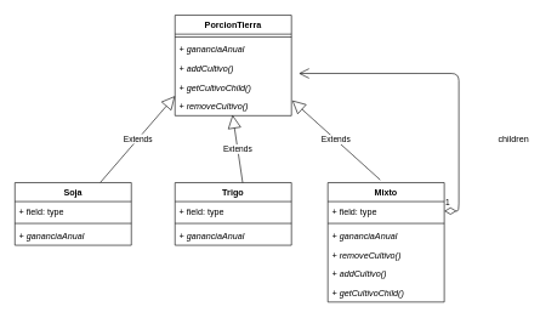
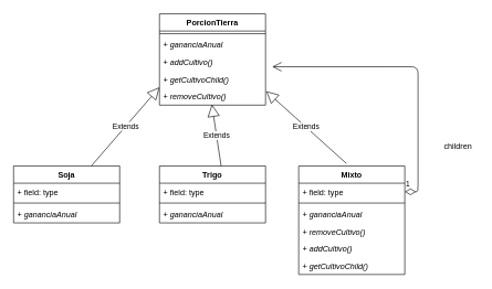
  <mxCell id="0" />
  <mxCell id="1" parent="0" />
  <mxCell id="2" value="PorcionTierra" style="swimlane;fontStyle=1;align=center;verticalAlign=top;childLayout=stackLayout;horizontal=1;startSize=26;horizontalStack=0;resizeParent=1;resizeParentMax=0;resizeLast=0;collapsible=1;marginBottom=0;" vertex="1" parent="1"><mxGeometry x="240" y="20" width="160" height="138" as="geometry" /></mxCell>
  <mxCell id="3" value="" style="line;strokeWidth=1;fillColor=none;align=left;verticalAlign=middle;spacingTop=-1;spacingLeft=3;spacingRight=3;rotatable=0;labelPosition=right;points=[];portConstraint=eastwest;" vertex="1" parent="2"><mxGeometry y="26" width="160" height="8" as="geometry" /></mxCell>
  <mxCell id="4" value="+ gananciaAnual" style="text;strokeColor=none;fillColor=none;align=left;verticalAlign=top;spacingLeft=4;spacingRight=4;overflow=hidden;rotatable=0;points=[[0,0.5],[1,0.5]];portConstraint=eastwest;fontStyle=2" vertex="1" parent="2"><mxGeometry y="34" width="160" height="26" as="geometry" /></mxCell>
  <mxCell id="5" value="+ addCultivo()" style="text;strokeColor=none;fillColor=none;align=left;verticalAlign=top;spacingLeft=4;spacingRight=4;overflow=hidden;rotatable=0;points=[[0,0.5],[1,0.5]];portConstraint=eastwest;fontStyle=2" vertex="1" parent="2"><mxGeometry y="60" width="160" height="26" as="geometry" /></mxCell>
  <mxCell id="6" value="+ getCultivoChild()" style="text;strokeColor=none;fillColor=none;align=left;verticalAlign=top;spacingLeft=4;spacingRight=4;overflow=hidden;rotatable=0;points=[[0,0.5],[1,0.5]];portConstraint=eastwest;fontStyle=2" vertex="1" parent="2"><mxGeometry y="86" width="160" height="26" as="geometry" /></mxCell>
  <mxCell id="7" value="+ removeCultivo()" style="text;strokeColor=none;fillColor=none;align=left;verticalAlign=top;spacingLeft=4;spacingRight=4;overflow=hidden;rotatable=0;points=[[0,0.5],[1,0.5]];portConstraint=eastwest;fontStyle=2" vertex="1" parent="2"><mxGeometry y="112" width="160" height="26" as="geometry" /></mxCell>
  <mxCell id="8" value="Trigo" style="swimlane;fontStyle=1;align=center;verticalAlign=top;childLayout=stackLayout;horizontal=1;startSize=26;horizontalStack=0;resizeParent=1;resizeParentMax=0;resizeLast=0;collapsible=1;marginBottom=0;" vertex="1" parent="1"><mxGeometry x="240" y="250" width="160" height="86" as="geometry" /></mxCell>
  <mxCell id="9" value="+ field: type" style="text;strokeColor=none;fillColor=none;align=left;verticalAlign=top;spacingLeft=4;spacingRight=4;overflow=hidden;rotatable=0;points=[[0,0.5],[1,0.5]];portConstraint=eastwest;" vertex="1" parent="8"><mxGeometry y="26" width="160" height="26" as="geometry" /></mxCell>
  <mxCell id="10" value="" style="line;strokeWidth=1;fillColor=none;align=left;verticalAlign=middle;spacingTop=-1;spacingLeft=3;spacingRight=3;rotatable=0;labelPosition=right;points=[];portConstraint=eastwest;" vertex="1" parent="8"><mxGeometry y="52" width="160" height="8" as="geometry" /></mxCell>
  <mxCell id="11" value="+ gananciaAnual" style="text;strokeColor=none;fillColor=none;align=left;verticalAlign=top;spacingLeft=4;spacingRight=4;overflow=hidden;rotatable=0;points=[[0,0.5],[1,0.5]];portConstraint=eastwest;fontStyle=2" vertex="1" parent="8"><mxGeometry y="60" width="160" height="26" as="geometry" /></mxCell>
  <mxCell id="12" value="Extends" style="endArrow=block;endSize=16;endFill=0;html=1;entryX=0;entryY=0.962;entryDx=0;entryDy=0;entryPerimeter=0;" edge="1" parent="1" source="22" target="6"><mxGeometry width="160" relative="1" as="geometry"><mxPoint x="220" y="170" as="sourcePoint" /><mxPoint x="388.08" y="138.002" as="targetPoint" /><Array as="points" /></mxGeometry></mxCell>
  <mxCell id="13" value="Mixto" style="swimlane;fontStyle=1;align=center;verticalAlign=top;childLayout=stackLayout;horizontal=1;startSize=26;horizontalStack=0;resizeParent=1;resizeParentMax=0;resizeLast=0;collapsible=1;marginBottom=0;" vertex="1" parent="1"><mxGeometry x="450" y="250" width="160" height="164" as="geometry" /></mxCell>
  <mxCell id="14" value="+ field: type" style="text;strokeColor=none;fillColor=none;align=left;verticalAlign=top;spacingLeft=4;spacingRight=4;overflow=hidden;rotatable=0;points=[[0,0.5],[1,0.5]];portConstraint=eastwest;" vertex="1" parent="13"><mxGeometry y="26" width="160" height="26" as="geometry" /></mxCell>
  <mxCell id="15" value="" style="line;strokeWidth=1;fillColor=none;align=left;verticalAlign=middle;spacingTop=-1;spacingLeft=3;spacingRight=3;rotatable=0;labelPosition=right;points=[];portConstraint=eastwest;" vertex="1" parent="13"><mxGeometry y="52" width="160" height="8" as="geometry" /></mxCell>
  <mxCell id="16" value="+ gananciaAnual" style="text;strokeColor=none;fillColor=none;align=left;verticalAlign=top;spacingLeft=4;spacingRight=4;overflow=hidden;rotatable=0;points=[[0,0.5],[1,0.5]];portConstraint=eastwest;fontStyle=2" vertex="1" parent="13"><mxGeometry y="60" width="160" height="26" as="geometry" /></mxCell>
  <mxCell id="17" value="+ removeCultivo()" style="text;strokeColor=none;fillColor=none;align=left;verticalAlign=top;spacingLeft=4;spacingRight=4;overflow=hidden;rotatable=0;points=[[0,0.5],[1,0.5]];portConstraint=eastwest;fontStyle=2" vertex="1" parent="13"><mxGeometry y="86" width="160" height="26" as="geometry" /></mxCell>
  <mxCell id="18" value="+ addCultivo()" style="text;strokeColor=none;fillColor=none;align=left;verticalAlign=top;spacingLeft=4;spacingRight=4;overflow=hidden;rotatable=0;points=[[0,0.5],[1,0.5]];portConstraint=eastwest;fontStyle=2" vertex="1" parent="13"><mxGeometry y="112" width="160" height="26" as="geometry" /></mxCell>
  <mxCell id="19" value="+ getCultivoChild()" style="text;strokeColor=none;fillColor=none;align=left;verticalAlign=top;spacingLeft=4;spacingRight=4;overflow=hidden;rotatable=0;points=[[0,0.5],[1,0.5]];portConstraint=eastwest;fontStyle=2" vertex="1" parent="13"><mxGeometry y="138" width="160" height="26" as="geometry" /></mxCell>
  <mxCell id="20" value="Extends" style="endArrow=block;endSize=16;endFill=0;html=1;entryX=1.006;entryY=1.192;entryDx=0;entryDy=0;entryPerimeter=0;exitX=0.45;exitY=-0.023;exitDx=0;exitDy=0;exitPerimeter=0;" edge="1" parent="1" source="13" target="6"><mxGeometry width="160" relative="1" as="geometry"><mxPoint x="510" y="190" as="sourcePoint" /><mxPoint x="520.08" y="140.004" as="targetPoint" /><Array as="points" /></mxGeometry></mxCell>
  <mxCell id="21" value="1" style="endArrow=open;html=1;endSize=12;startArrow=diamondThin;startSize=14;startFill=0;edgeStyle=orthogonalEdgeStyle;align=left;verticalAlign=bottom;exitX=1;exitY=0.5;exitDx=0;exitDy=0;entryX=1.063;entryY=0.769;entryDx=0;entryDy=0;entryPerimeter=0;" edge="1" parent="1" source="14" target="5"><mxGeometry x="-1" y="3" relative="1" as="geometry"><mxPoint x="710" y="292.5" as="sourcePoint" /><mxPoint x="420" y="100" as="targetPoint" /><Array as="points"><mxPoint x="630" y="289" /><mxPoint x="630" y="100" /></Array></mxGeometry></mxCell>
  <mxCell id="22" value="Soja" style="swimlane;fontStyle=1;align=center;verticalAlign=top;childLayout=stackLayout;horizontal=1;startSize=26;horizontalStack=0;resizeParent=1;resizeParentMax=0;resizeLast=0;collapsible=1;marginBottom=0;" vertex="1" parent="1"><mxGeometry x="20" y="250" width="160" height="86" as="geometry" /></mxCell>
  <mxCell id="23" value="+ field: type" style="text;strokeColor=none;fillColor=none;align=left;verticalAlign=top;spacingLeft=4;spacingRight=4;overflow=hidden;rotatable=0;points=[[0,0.5],[1,0.5]];portConstraint=eastwest;" vertex="1" parent="22"><mxGeometry y="26" width="160" height="26" as="geometry" /></mxCell>
  <mxCell id="24" value="" style="line;strokeWidth=1;fillColor=none;align=left;verticalAlign=middle;spacingTop=-1;spacingLeft=3;spacingRight=3;rotatable=0;labelPosition=right;points=[];portConstraint=eastwest;" vertex="1" parent="22"><mxGeometry y="52" width="160" height="8" as="geometry" /></mxCell>
  <mxCell id="25" value="+ gananciaAnual" style="text;strokeColor=none;fillColor=none;align=left;verticalAlign=top;spacingLeft=4;spacingRight=4;overflow=hidden;rotatable=0;points=[[0,0.5],[1,0.5]];portConstraint=eastwest;fontStyle=2" vertex="1" parent="22"><mxGeometry y="60" width="160" height="26" as="geometry" /></mxCell>
  <mxCell id="26" value="Extends" style="endArrow=block;endSize=16;endFill=0;html=1;exitX=0.581;exitY=0;exitDx=0;exitDy=0;exitPerimeter=0;entryX=0.494;entryY=0.962;entryDx=0;entryDy=0;entryPerimeter=0;" edge="1" parent="1" source="8" target="7"><mxGeometry width="160" relative="1" as="geometry"><mxPoint x="370" y="240" as="sourcePoint" /><mxPoint x="404.08" y="162.99" as="targetPoint" /><Array as="points" /></mxGeometry></mxCell>
- <mxCell id="27" value="children" style="text;html=1;align=center;verticalAlign=middle;resizable=0;points=[];autosize=1;" vertex="1" parent="1"><mxGeometry x="675" y="180" width="60" height="20" as="geometry" /></mxCell>
+ <mxCell id="27" value="children" style="text;html=1;align=center;verticalAlign=middle;resizable=0;points=[];autosize=1;" vertex="1" parent="1"><mxGeometry x="660" y="210" width="60" height="20" as="geometry" /></mxCell>
